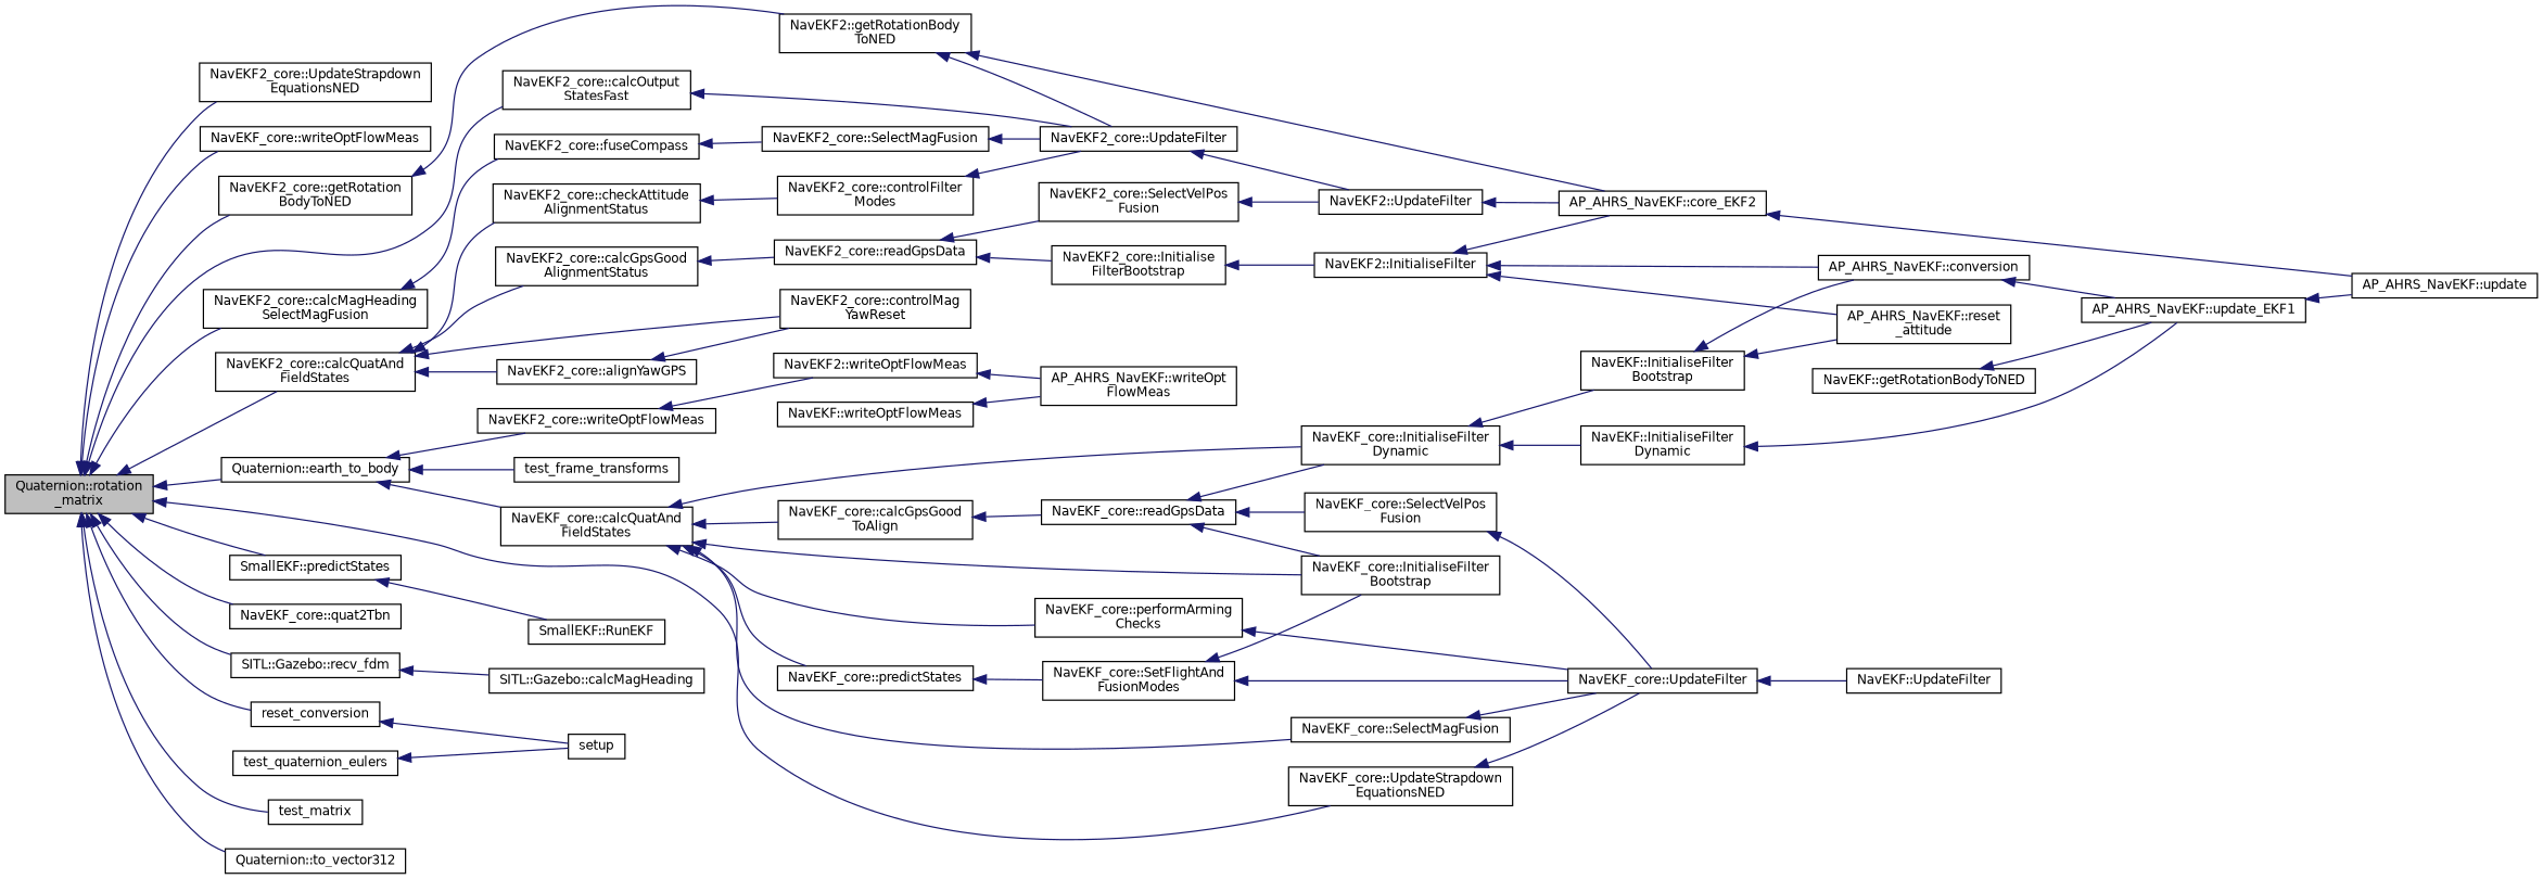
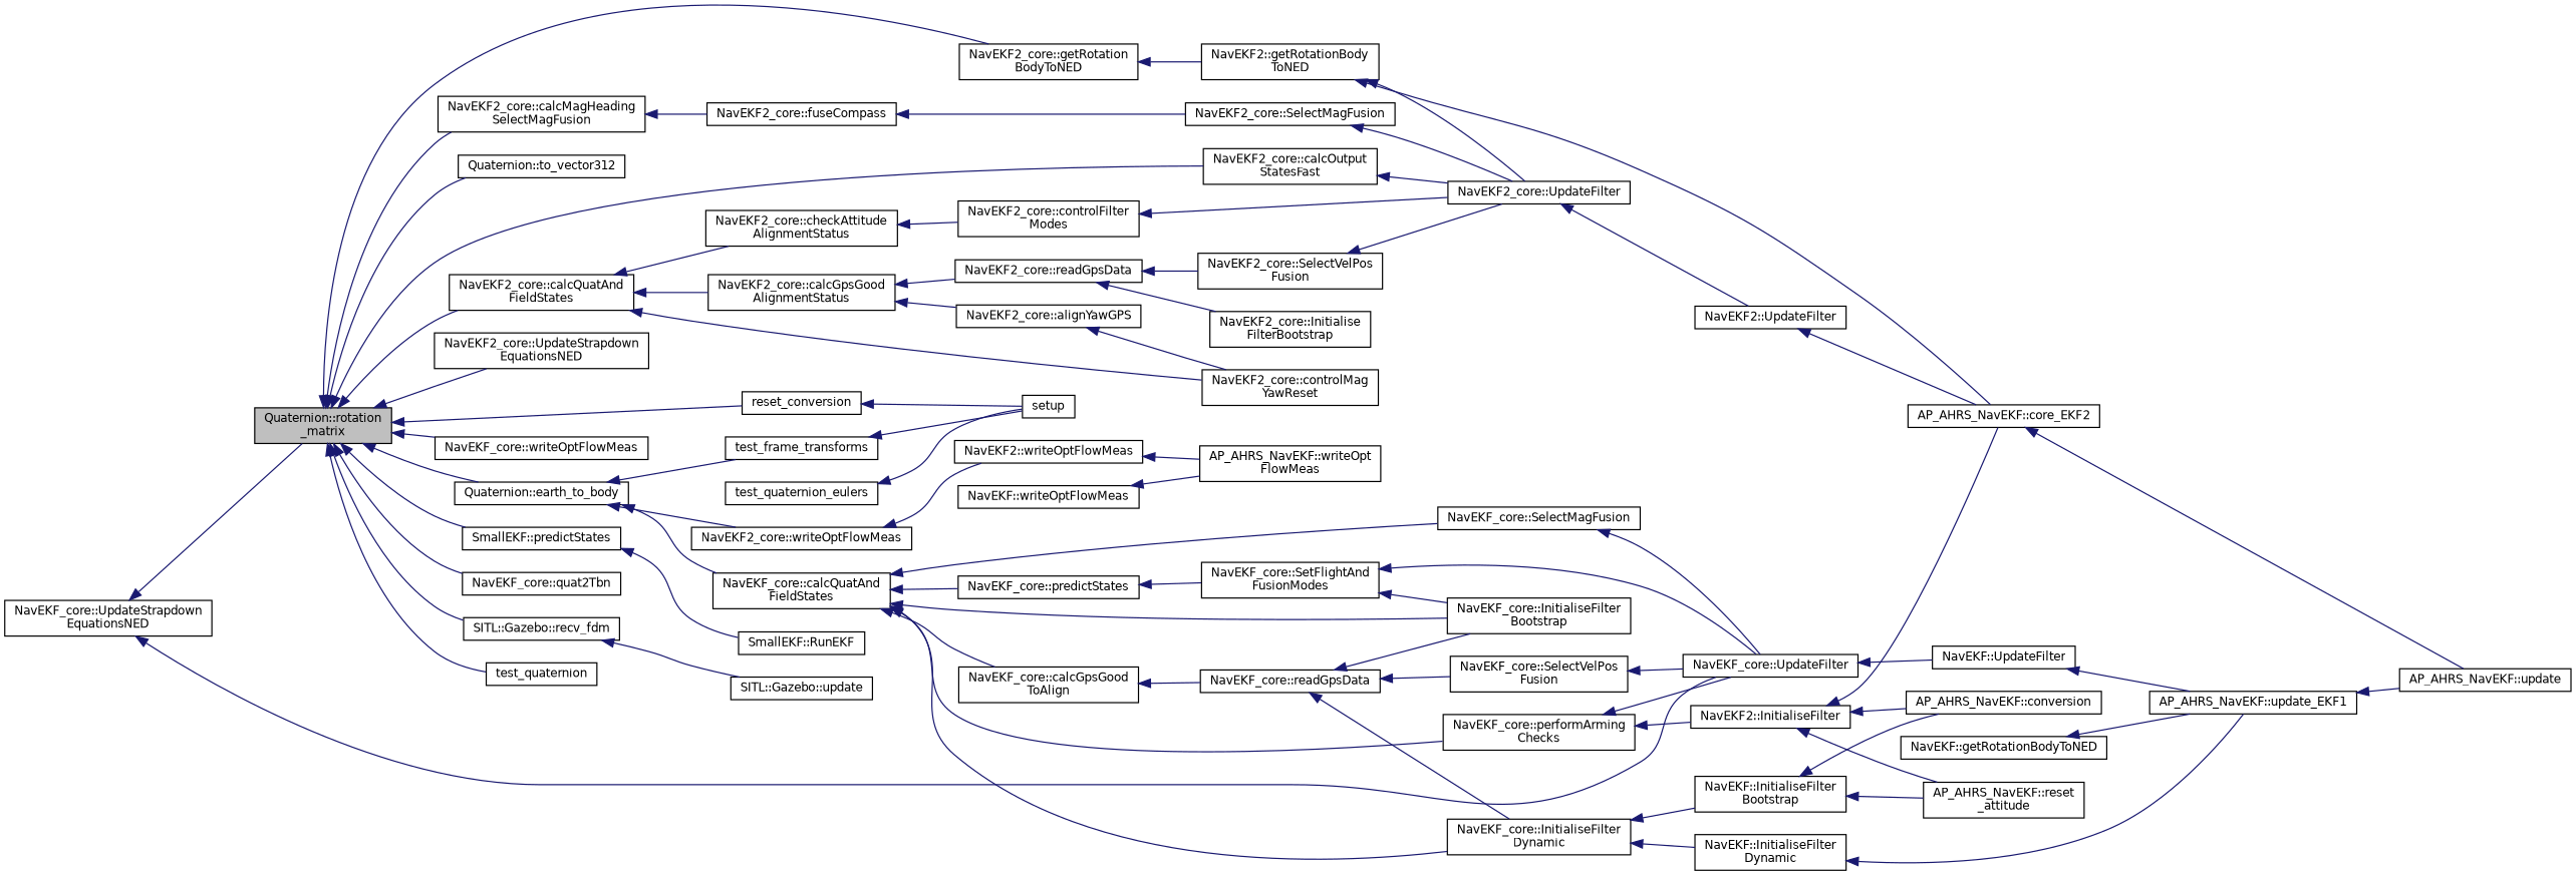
  digraph {
    rankdir=LR
    node [color=black fillcolor=white fontname=Helvetica fontsize=10 shape=record style=filled]
    edge [color=midnightblue dir=back fontname=Helvetica fontsize=10 labelfontname=Helvetica labelfontsize=10 style=solid]
    n1 [fillcolor=grey75 fontcolor=black height=0.2 label="Quaternion::rotation\l_matrix" width=0.4]
    n2 [height=0.2 label="NavEKF2_core::calcMagHeading\lSelectMagFusion" width=0.4]
    n3 [height=0.2 label="NavEKF2_core::calcOutput\lStatesFast" width=0.4]
    n4 [height=0.2 label="NavEKF2_core::calcQuatAnd\lFieldStates" width=0.4]
    n5 [height=0.2 label="Quaternion::earth_to_body" width=0.4]
    n6 [height=0.2 label="NavEKF2_core::getRotation\lBodyToNED" width=0.4]
    n7 [height=0.2 label="SmallEKF::predictStates" width=0.4]
    n8 [height=0.2 label="NavEKF_core::quat2Tbn" width=0.4]
    n9 [height=0.2 label="SITL::Gazebo::recv_fdm" width=0.4]
    n10 [height=0.2 label=reset_conversion width=0.4]
-   n11 [height=0.2 label=test_matrix width=0.4]
+   n11 [height=0.2 label=test_quaternion width=0.4]
    n12 [height=0.2 label="Quaternion::to_vector312" width=0.4]
    n13 [height=0.2 label="NavEKF_core::UpdateStrapdown\lEquationsNED" width=0.4]
    n14 [height=0.2 label="NavEKF2_core::UpdateStrapdown\lEquationsNED" width=0.4]
    n15 [height=0.2 label="NavEKF_core::writeOptFlowMeas" width=0.4]
    n16 [height=0.2 label="NavEKF2_core::fuseCompass" width=0.4]
    n17 [height=0.2 label="NavEKF2_core::UpdateFilter" width=0.4]
    n18 [height=0.2 label="NavEKF_core::calcQuatAnd\lFieldStates" width=0.4]
    n19 [height=0.2 label="NavEKF_core::predictStates" width=0.4]
    n20 [height=0.2 label="NavEKF_core::InitialiseFilter\lBootstrap" width=0.4]
    n21 [height=0.2 label="NavEKF_core::calcGpsGood\lToAlign" width=0.4]
    n22 [height=0.2 label="NavEKF_core::InitialiseFilter\lDynamic" width=0.4]
    n23 [height=0.2 label="NavEKF_core::performArming\lChecks" width=0.4]
    n24 [height=0.2 label="NavEKF_core::SelectMagFusion" width=0.4]
    n25 [height=0.2 label="NavEKF2_core::alignYawGPS" width=0.4]
    n26 [height=0.2 label="NavEKF2_core::controlMag\lYawReset" width=0.4]
    n27 [height=0.2 label="NavEKF2_core::calcGpsGood\lAlignmentStatus" width=0.4]
    n28 [height=0.2 label="NavEKF2_core::checkAttitude\lAlignmentStatus" width=0.4]
    n29 [height=0.2 label="NavEKF2_core::writeOptFlowMeas" width=0.4]
    n30 [height=0.2 label=test_frame_transforms width=0.4]
    n31 [height=0.2 label="NavEKF2::getRotationBody\lToNED" width=0.4]
    n32 [height=0.2 label="SmallEKF::RunEKF" width=0.4]
-   n33 [height=0.2 label="SITL::Gazebo::calcMagHeading" width=0.4]
+   n33 [height=0.2 label="SITL::Gazebo::update" width=0.4]
    n34 [height=0.2 label=setup width=0.4]
    n35 [height=0.2 label="NavEKF_core::UpdateFilter" width=0.4]
    n36 [height=0.2 label="NavEKF2::writeOptFlowMeas" width=0.4]
    n37 [height=0.2 label="NavEKF2_core::SelectMagFusion" width=0.4]
    n38 [height=0.2 label="NavEKF2::UpdateFilter" width=0.4]
    n39 [height=0.2 label="AP_AHRS_NavEKF::core_EKF2" width=0.4]
    n40 [height=0.2 label="AP_AHRS_NavEKF::update" width=0.4]
    n41 [height=0.2 label="NavEKF_core::SetFlightAnd\lFusionModes" width=0.4]
    n42 [height=0.2 label="NavEKF_core::readGpsData" width=0.4]
    n43 [height=0.2 label="NavEKF::InitialiseFilter\lBootstrap" width=0.4]
    n44 [height=0.2 label="NavEKF::InitialiseFilter\lDynamic" width=0.4]
    n45 [height=0.2 label="NavEKF::UpdateFilter" width=0.4]
    n46 [height=0.2 label="AP_AHRS_NavEKF::conversion" width=0.4]
    n47 [height=0.2 label="AP_AHRS_NavEKF::reset\l_attitude" width=0.4]
    n48 [height=0.2 label="AP_AHRS_NavEKF::update_EKF1" width=0.4]
    n49 [height=0.2 label="NavEKF_core::SelectVelPos\lFusion" width=0.4]
    n50 [height=0.2 label="NavEKF2_core::readGpsData" width=0.4]
    n51 [height=0.2 label="NavEKF2_core::controlFilter\lModes" width=0.4]
    n52 [height=0.2 label="NavEKF2_core::Initialise\lFilterBootstrap" width=0.4]
    n53 [height=0.2 label="NavEKF2_core::SelectVelPos\lFusion" width=0.4]
    n54 [height=0.2 label="NavEKF2::InitialiseFilter" width=0.4]
    n55 [height=0.2 label="NavEKF::getRotationBodyToNED" width=0.4]
    n56 [height=0.2 label=test_quaternion_eulers width=0.4]
    n57 [height=0.2 label="AP_AHRS_NavEKF::writeOpt\lFlowMeas" width=0.4]
    n58 [height=0.2 label="NavEKF::writeOptFlowMeas" width=0.4]
    n1 -> n2
    n1 -> n3
    n1 -> n4
    n1 -> n5
    n1 -> n6
    n1 -> n7
    n1 -> n8
    n1 -> n9
    n1 -> n10
    n1 -> n11
    n1 -> n12
-   n1 -> n13
+   n13 -> n1
    n1 -> n14
    n1 -> n15
    n2 -> n16
    n3 -> n17
-   n4 -> n25
+   n27 -> n25
    n4 -> n26
    n4 -> n27
    n4 -> n28
    n5 -> n18
    n5 -> n29
    n5 -> n30
    n6 -> n31
    n7 -> n32
    n9 -> n33
    n10 -> n34
    n13 -> n35
    n16 -> n37
    n17 -> n38
    n18 -> n19
    n18 -> n20
    n18 -> n21
    n18 -> n22
    n18 -> n23
    n18 -> n24
    n19 -> n41
    n21 -> n42
    n22 -> n43
    n22 -> n44
    n23 -> n35
    n24 -> n35
    n25 -> n26
    n27 -> n50
    n28 -> n51
    n29 -> n36
+   n30 -> n34
    n31 -> n17
    n31 -> n39
    n35 -> n45
    n36 -> n57
    n37 -> n17
    n38 -> n39
    n39 -> n40
    n41 -> n20
    n41 -> n35
    n42 -> n20
    n42 -> n22
    n42 -> n49
    n43 -> n46
    n43 -> n47
    n44 -> n48
-   n46 -> n48
+   n45 -> n48
    n48 -> n40
    n49 -> n35
    n50 -> n52
    n50 -> n53
    n51 -> n17
-   n52 -> n54
-   n53 -> n38
+   n23 -> n54
+   n53 -> n17
    n54 -> n39
    n54 -> n46
    n54 -> n47
    n55 -> n48
    n56 -> n34
    n58 -> n57
  }
